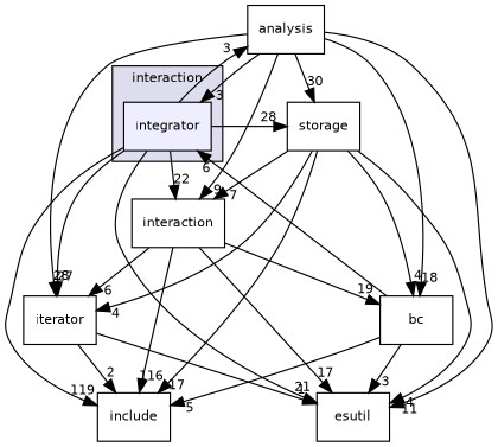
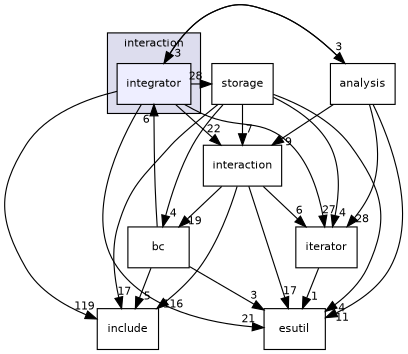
  digraph {
    compound=true
    node [fontname=Helvetica fontsize=10 shape=box]
    edge [headlabel=3 labeldistance=1.5 labelfontname=Helvetica labelfontsize=10]
    n1 [fillcolor="#eeeeff" label=integrator pencolor=black style=filled]
    n2 [label=include]
    n3 [label=storage]
    n4 [label=iterator]
    n5 [label=interaction]
    n6 [label=analysis]
    n7 [label=esutil]
    n8 [label=bc]
    subgraph cluster_1 {
      bgcolor="#ddddee"
      fontname=Helvetica
      fontsize=10
      label=interaction
      pencolor=black
      n1
    }
    n1 -> n2 [headlabel=119]
    n1 -> n3 [headlabel=28]
    n1 -> n4 [headlabel=27]
    n1 -> n5 [headlabel=22]
    n1 -> n6
    n1 -> n7 [headlabel=21]
    n3 -> n2 [headlabel=17]
    n3 -> n4 [headlabel=4]
    n3 -> n5 [headlabel=7]
    n3 -> n7 [headlabel=4]
    n3 -> n8 [headlabel=4]
-   n4 -> n2 [headlabel=2]
    n4 -> n7 [headlabel=1]
    n5 -> n2 [headlabel=116]
    n5 -> n4 [headlabel=6]
    n5 -> n7 [headlabel=17]
    n5 -> n8 [headlabel=19]
    n6 -> n1
-   n6 -> n3 [headlabel=30]
    n6 -> n4 [headlabel=28]
    n6 -> n5 [headlabel=9]
    n6 -> n7 [headlabel=11]
-   n6 -> n8 [headlabel=18]
    n8 -> n1 [headlabel=6]
    n8 -> n2 [headlabel=5]
    n8 -> n7
  }
